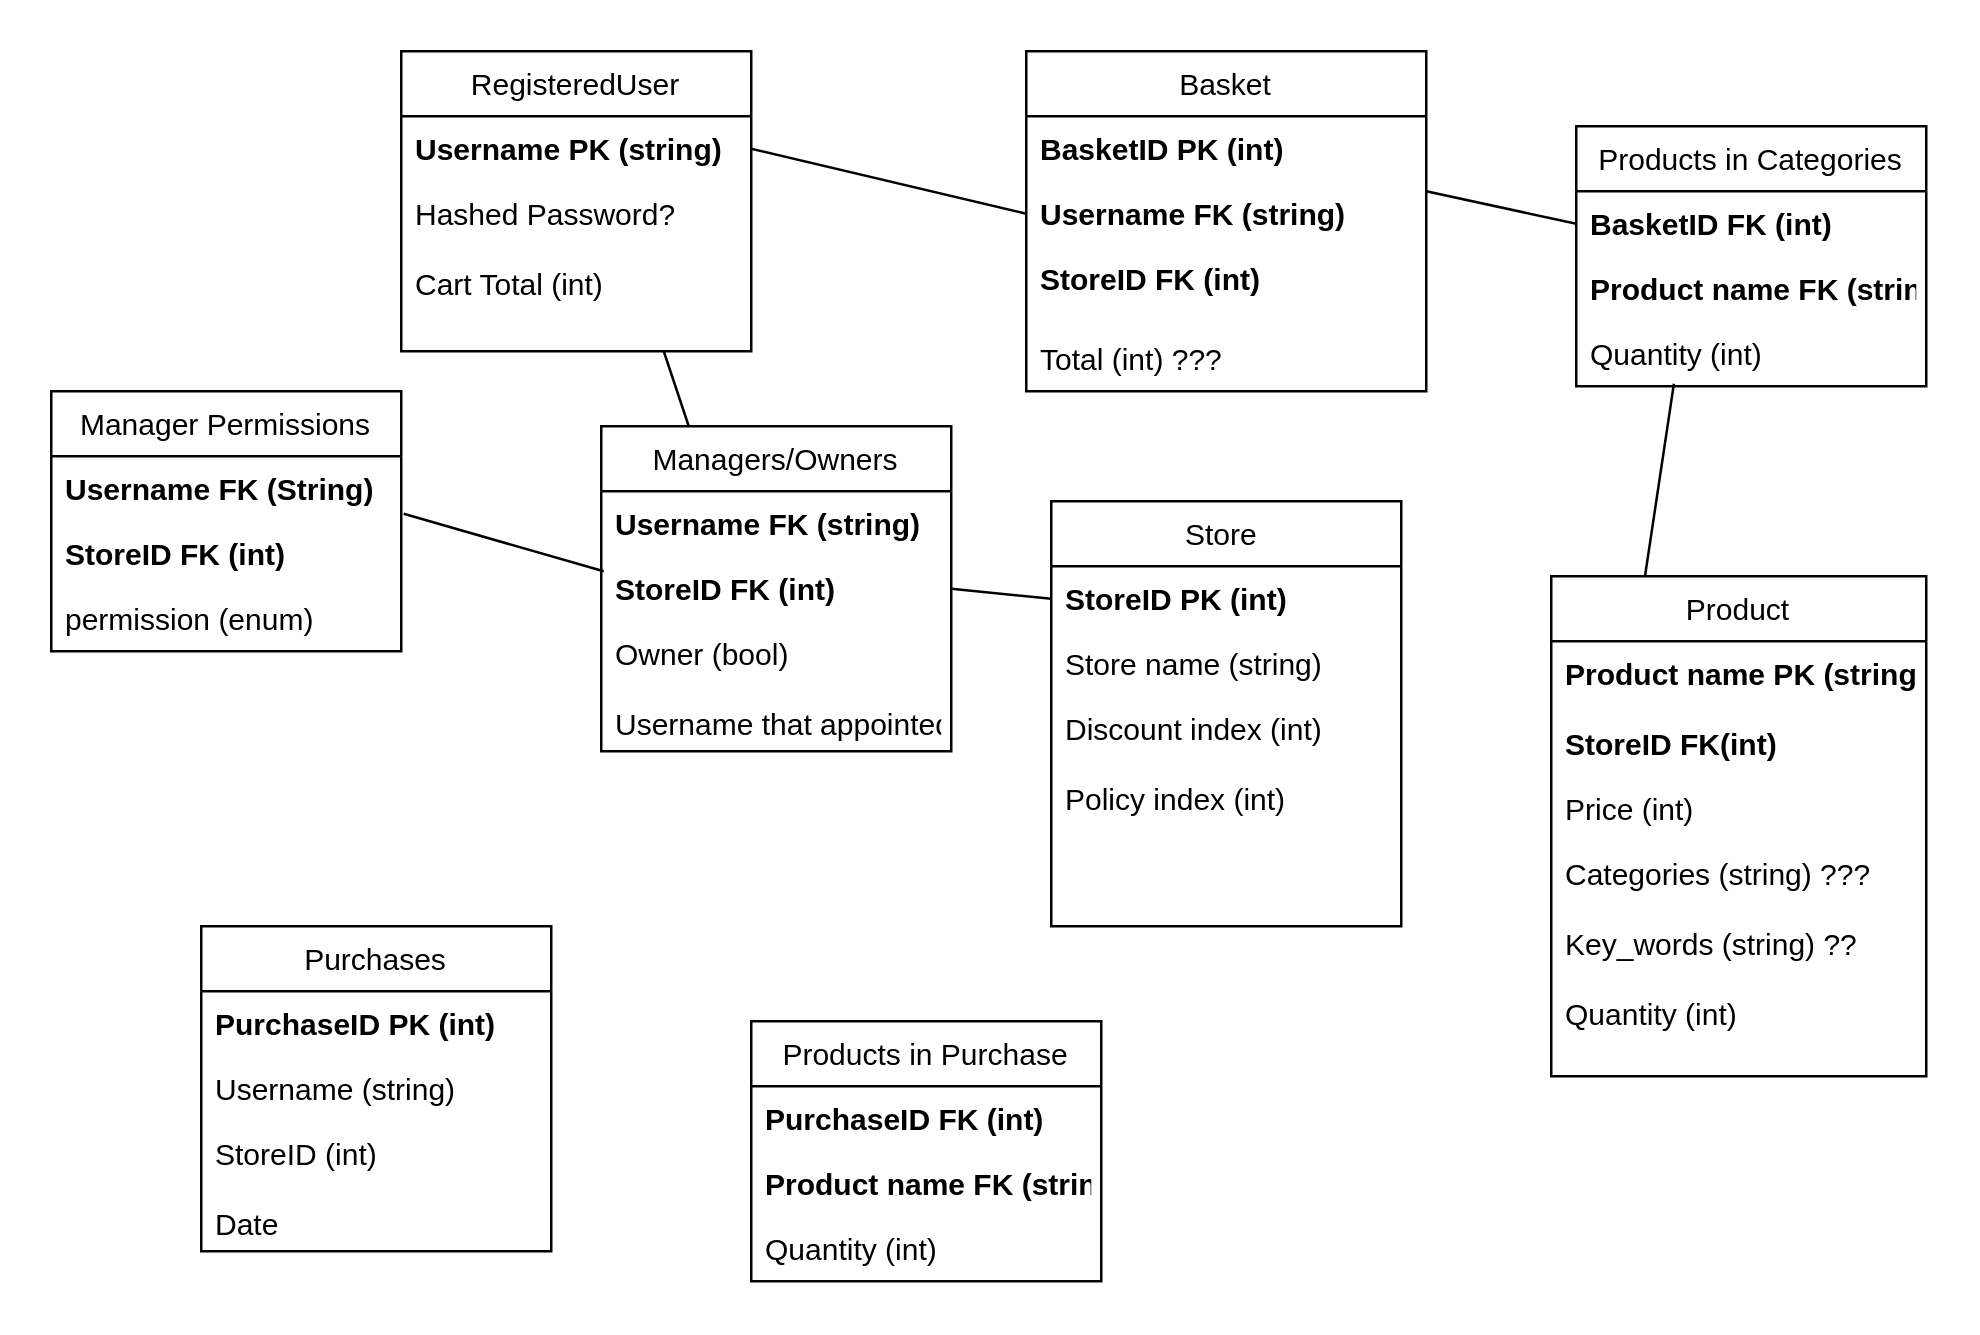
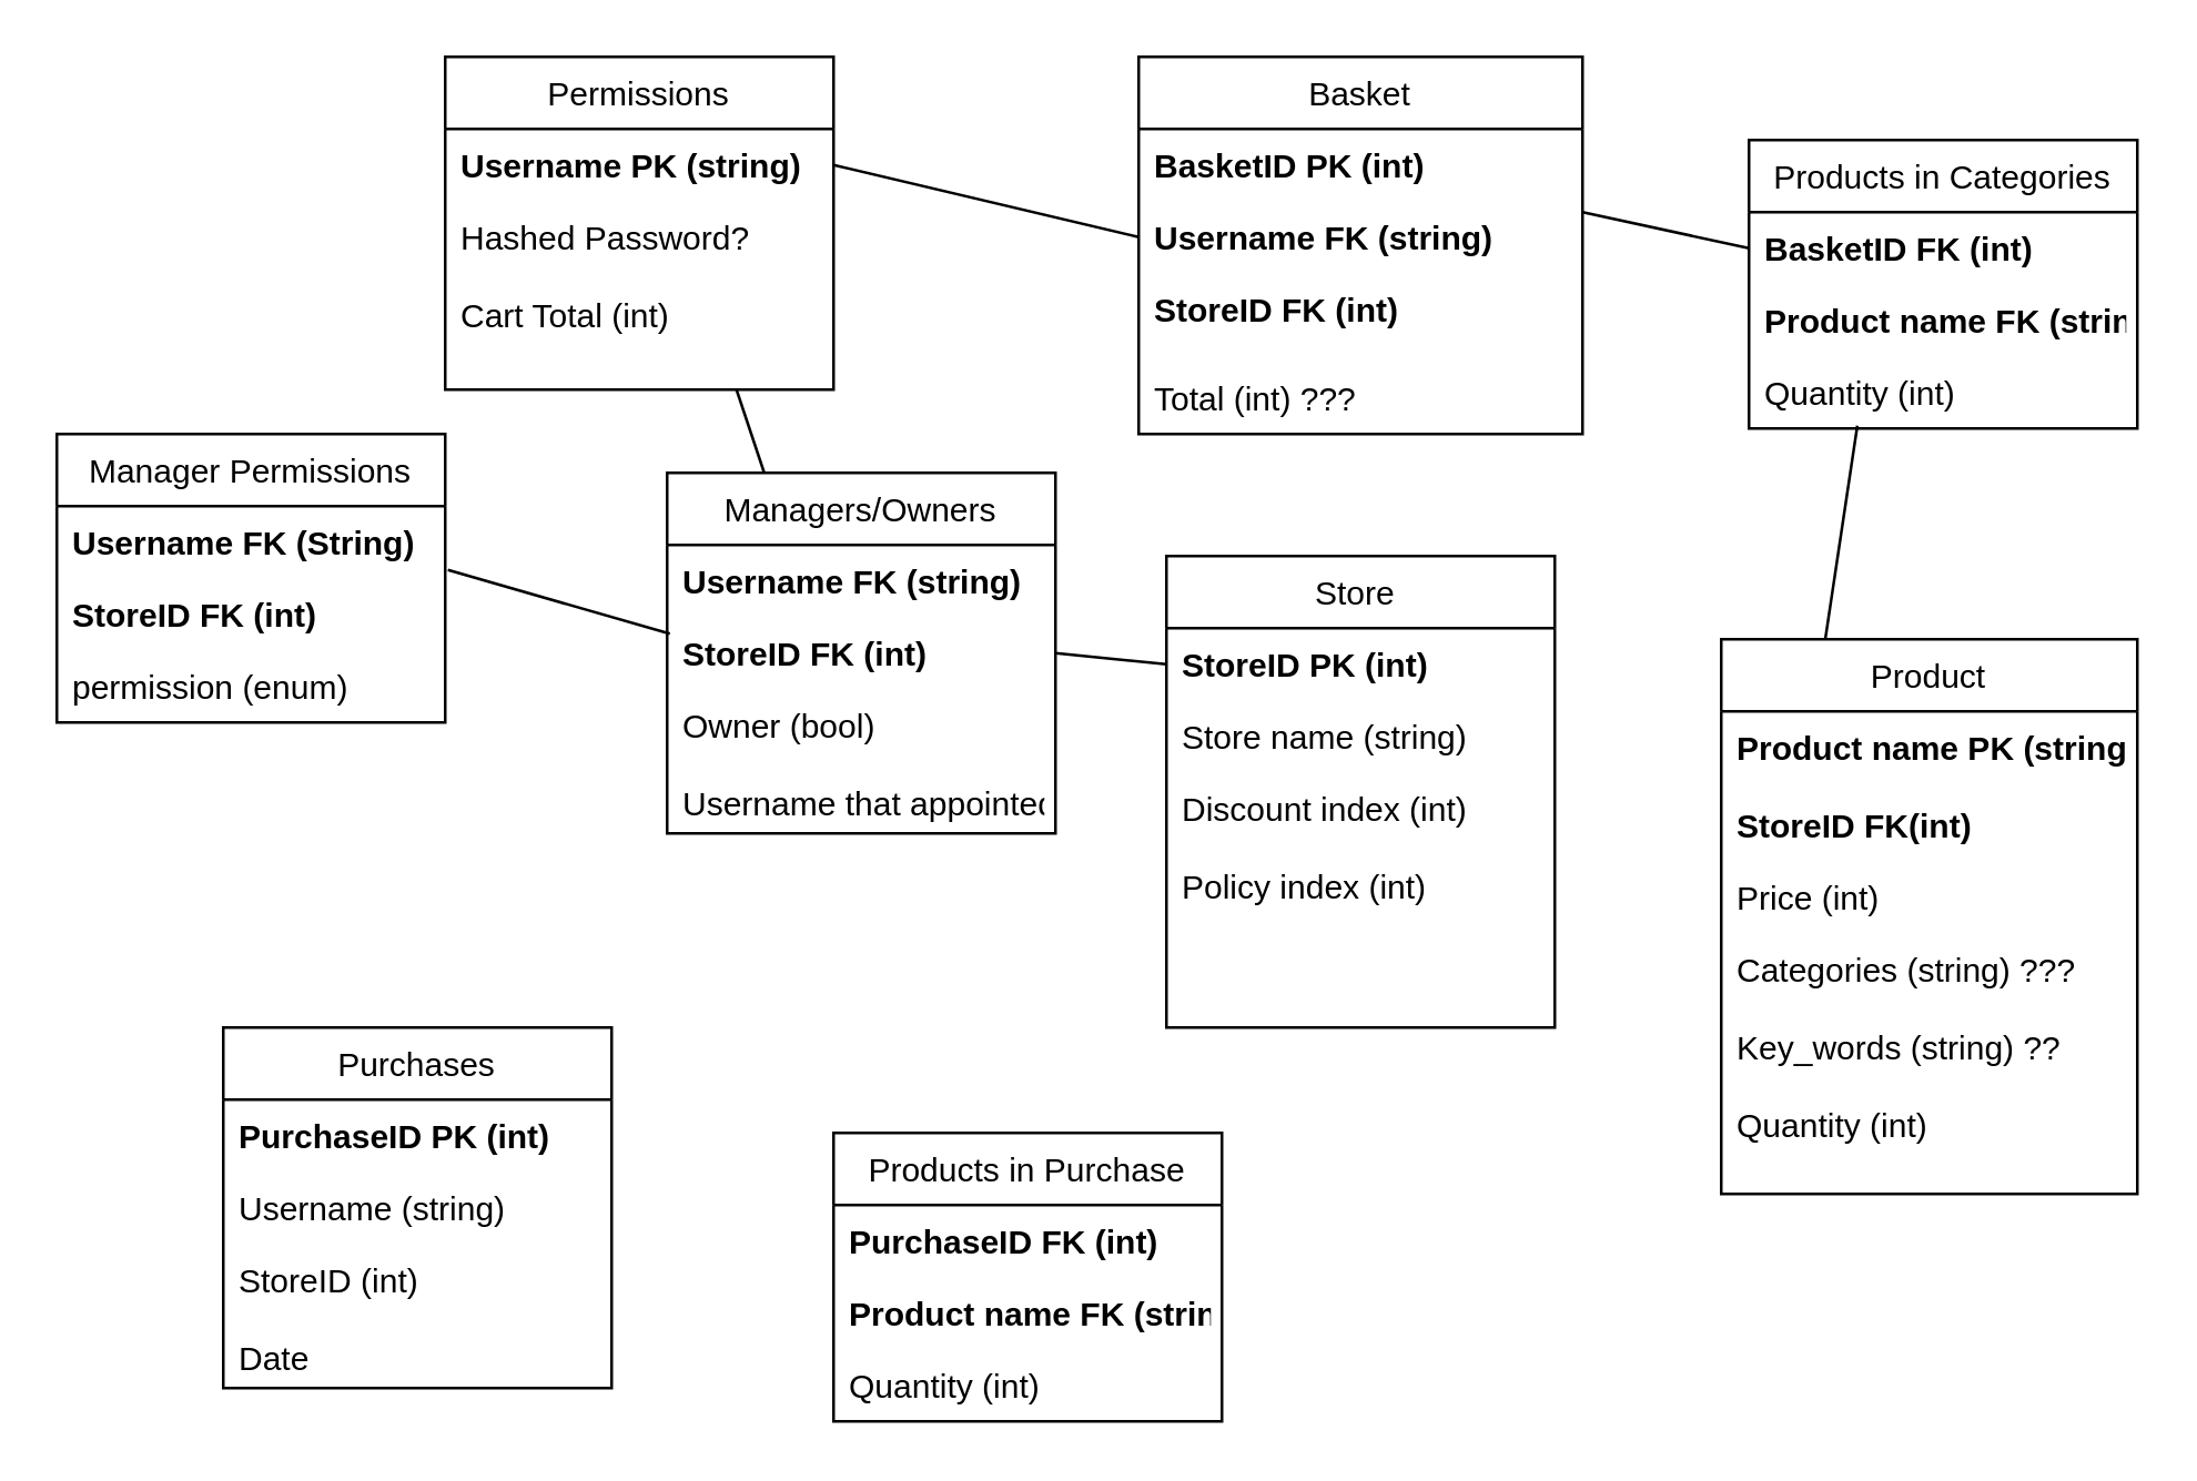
  <mxCell id="0" />
  <mxCell id="1" parent="0" />
  <mxCell id="2" value="Basket" style="swimlane;fontStyle=0;childLayout=stackLayout;horizontal=1;startSize=26;fillColor=none;horizontalStack=0;resizeParent=1;resizeParentMax=0;resizeLast=0;collapsible=1;marginBottom=0;" vertex="1" parent="1"><mxGeometry x="410" y="20" width="160" height="136" as="geometry" /></mxCell>
  <mxCell id="3" value="BasketID PK (int)" style="text;strokeColor=none;fillColor=none;align=left;verticalAlign=top;spacingLeft=4;spacingRight=4;overflow=hidden;rotatable=0;points=[[0,0.5],[1,0.5]];portConstraint=eastwest;fontStyle=1" vertex="1" parent="2"><mxGeometry y="26" width="160" height="26" as="geometry" /></mxCell>
  <mxCell id="4" value="Username FK (string)" style="text;strokeColor=none;fillColor=none;align=left;verticalAlign=top;spacingLeft=4;spacingRight=4;overflow=hidden;rotatable=0;points=[[0,0.5],[1,0.5]];portConstraint=eastwest;fontStyle=1" vertex="1" parent="2"><mxGeometry y="52" width="160" height="26" as="geometry" /></mxCell>
  <mxCell id="5" value="StoreID FK (int)" style="text;strokeColor=none;fillColor=none;align=left;verticalAlign=top;spacingLeft=4;spacingRight=4;overflow=hidden;rotatable=0;points=[[0,0.5],[1,0.5]];portConstraint=eastwest;fontStyle=1" vertex="1" parent="2"><mxGeometry y="78" width="160" height="32" as="geometry" /></mxCell>
  <mxCell id="6" value="Total (int) ???" style="text;strokeColor=none;fillColor=none;align=left;verticalAlign=top;spacingLeft=4;spacingRight=4;overflow=hidden;rotatable=0;points=[[0,0.5],[1,0.5]];portConstraint=eastwest;fontStyle=0" vertex="1" parent="2"><mxGeometry y="110" width="160" height="26" as="geometry" /></mxCell>
- <mxCell id="7" value="RegisteredUser" style="swimlane;fontStyle=0;childLayout=stackLayout;horizontal=1;startSize=26;fillColor=none;horizontalStack=0;resizeParent=1;resizeParentMax=0;resizeLast=0;collapsible=1;marginBottom=0;" vertex="1" parent="1"><mxGeometry x="160" y="20" width="140" height="120" as="geometry" /></mxCell>
+ <mxCell id="7" value="Permissions" style="swimlane;fontStyle=0;childLayout=stackLayout;horizontal=1;startSize=26;fillColor=none;horizontalStack=0;resizeParent=1;resizeParentMax=0;resizeLast=0;collapsible=1;marginBottom=0;" vertex="1" parent="1"><mxGeometry x="160" y="20" width="140" height="120" as="geometry" /></mxCell>
  <mxCell id="8" value="Username PK (string)" style="text;strokeColor=none;fillColor=none;align=left;verticalAlign=top;spacingLeft=4;spacingRight=4;overflow=hidden;rotatable=0;points=[[0,0.5],[1,0.5]];portConstraint=eastwest;fontStyle=1" vertex="1" parent="7"><mxGeometry y="26" width="140" height="26" as="geometry" /></mxCell>
  <mxCell id="9" value="Hashed Password?&#10;&#10;Cart Total (int) " style="text;strokeColor=none;fillColor=none;align=left;verticalAlign=top;spacingLeft=4;spacingRight=4;overflow=hidden;rotatable=0;points=[[0,0.5],[1,0.5]];portConstraint=eastwest;" vertex="1" parent="7"><mxGeometry y="52" width="140" height="68" as="geometry" /></mxCell>
  <mxCell id="10" value="" style="endArrow=none;html=1;exitX=1;exitY=0.5;exitDx=0;exitDy=0;entryX=0;entryY=0.5;entryDx=0;entryDy=0;" edge="1" parent="1" source="8" target="4"><mxGeometry width="50" height="50" relative="1" as="geometry"><mxPoint x="360" y="190" as="sourcePoint" /><mxPoint x="410" y="140" as="targetPoint" /></mxGeometry></mxCell>
  <mxCell id="11" value="" style="endArrow=none;html=1;entryX=0;entryY=0.5;entryDx=0;entryDy=0;exitX=1;exitY=0.154;exitDx=0;exitDy=0;exitPerimeter=0;" edge="1" parent="1" source="4" target="41"><mxGeometry width="50" height="50" relative="1" as="geometry"><mxPoint x="360" y="190" as="sourcePoint" /><mxPoint x="410" y="140" as="targetPoint" /></mxGeometry></mxCell>
  <mxCell id="12" value="" style="endArrow=none;html=1;entryX=0.279;entryY=0.962;entryDx=0;entryDy=0;exitX=0.25;exitY=0;exitDx=0;exitDy=0;entryPerimeter=0;" edge="1" parent="1" source="36" target="43"><mxGeometry width="50" height="50" relative="1" as="geometry"><mxPoint x="360" y="190" as="sourcePoint" /><mxPoint x="410" y="140" as="targetPoint" /></mxGeometry></mxCell>
  <mxCell id="13" value="" style="endArrow=none;html=1;exitX=0.25;exitY=0;exitDx=0;exitDy=0;" edge="1" parent="1" source="32"><mxGeometry width="50" height="50" relative="1" as="geometry"><mxPoint x="360" y="250" as="sourcePoint" /><mxPoint x="265" y="140" as="targetPoint" /></mxGeometry></mxCell>
  <mxCell id="14" value="" style="endArrow=none;html=1;entryX=1;entryY=0.5;entryDx=0;entryDy=0;exitX=0;exitY=0.5;exitDx=0;exitDy=0;" edge="1" parent="1" source="28" target="34"><mxGeometry width="50" height="50" relative="1" as="geometry"><mxPoint x="360" y="250" as="sourcePoint" /><mxPoint x="410" y="200" as="targetPoint" /></mxGeometry></mxCell>
  <mxCell id="15" value="Purchases" style="swimlane;fontStyle=0;childLayout=stackLayout;horizontal=1;startSize=26;fillColor=none;horizontalStack=0;resizeParent=1;resizeParentMax=0;resizeLast=0;collapsible=1;marginBottom=0;" vertex="1" parent="1"><mxGeometry x="80" y="370" width="140" height="130" as="geometry" /></mxCell>
  <mxCell id="16" value="PurchaseID PK (int)" style="text;strokeColor=none;fillColor=none;align=left;verticalAlign=top;spacingLeft=4;spacingRight=4;overflow=hidden;rotatable=0;points=[[0,0.5],[1,0.5]];portConstraint=eastwest;fontStyle=1" vertex="1" parent="15"><mxGeometry y="26" width="140" height="26" as="geometry" /></mxCell>
  <mxCell id="17" value="Username (string)" style="text;strokeColor=none;fillColor=none;align=left;verticalAlign=top;spacingLeft=4;spacingRight=4;overflow=hidden;rotatable=0;points=[[0,0.5],[1,0.5]];portConstraint=eastwest;" vertex="1" parent="15"><mxGeometry y="52" width="140" height="26" as="geometry" /></mxCell>
  <mxCell id="18" value="StoreID (int)&#10;&#10;Date" style="text;strokeColor=none;fillColor=none;align=left;verticalAlign=top;spacingLeft=4;spacingRight=4;overflow=hidden;rotatable=0;points=[[0,0.5],[1,0.5]];portConstraint=eastwest;" vertex="1" parent="15"><mxGeometry y="78" width="140" height="52" as="geometry" /></mxCell>
  <mxCell id="19" value="Products in Purchase" style="swimlane;fontStyle=0;childLayout=stackLayout;horizontal=1;startSize=26;fillColor=none;horizontalStack=0;resizeParent=1;resizeParentMax=0;resizeLast=0;collapsible=1;marginBottom=0;" vertex="1" parent="1"><mxGeometry x="300" y="408" width="140" height="104" as="geometry" /></mxCell>
  <mxCell id="20" value="PurchaseID FK (int)" style="text;strokeColor=none;fillColor=none;align=left;verticalAlign=top;spacingLeft=4;spacingRight=4;overflow=hidden;rotatable=0;points=[[0,0.5],[1,0.5]];portConstraint=eastwest;fontStyle=1" vertex="1" parent="19"><mxGeometry y="26" width="140" height="26" as="geometry" /></mxCell>
  <mxCell id="21" value="Product name FK (string)" style="text;strokeColor=none;fillColor=none;align=left;verticalAlign=top;spacingLeft=4;spacingRight=4;overflow=hidden;rotatable=0;points=[[0,0.5],[1,0.5]];portConstraint=eastwest;fontStyle=1" vertex="1" parent="19"><mxGeometry y="52" width="140" height="26" as="geometry" /></mxCell>
  <mxCell id="22" value="Quantity (int)" style="text;strokeColor=none;fillColor=none;align=left;verticalAlign=top;spacingLeft=4;spacingRight=4;overflow=hidden;rotatable=0;points=[[0,0.5],[1,0.5]];portConstraint=eastwest;" vertex="1" parent="19"><mxGeometry y="78" width="140" height="26" as="geometry" /></mxCell>
  <mxCell id="23" value="Manager Permissions" style="swimlane;fontStyle=0;childLayout=stackLayout;horizontal=1;startSize=26;fillColor=none;horizontalStack=0;resizeParent=1;resizeParentMax=0;resizeLast=0;collapsible=1;marginBottom=0;" vertex="1" parent="1"><mxGeometry x="20" y="156" width="140" height="104" as="geometry" /></mxCell>
  <mxCell id="24" value="Username FK (String)" style="text;strokeColor=none;fillColor=none;align=left;verticalAlign=top;spacingLeft=4;spacingRight=4;overflow=hidden;rotatable=0;points=[[0,0.5],[1,0.5]];portConstraint=eastwest;fontStyle=1" vertex="1" parent="23"><mxGeometry y="26" width="140" height="26" as="geometry" /></mxCell>
  <mxCell id="25" value="StoreID FK (int)" style="text;strokeColor=none;fillColor=none;align=left;verticalAlign=top;spacingLeft=4;spacingRight=4;overflow=hidden;rotatable=0;points=[[0,0.5],[1,0.5]];portConstraint=eastwest;fontStyle=1" vertex="1" parent="23"><mxGeometry y="52" width="140" height="26" as="geometry" /></mxCell>
  <mxCell id="26" value="permission (enum)" style="text;strokeColor=none;fillColor=none;align=left;verticalAlign=top;spacingLeft=4;spacingRight=4;overflow=hidden;rotatable=0;points=[[0,0.5],[1,0.5]];portConstraint=eastwest;" vertex="1" parent="23"><mxGeometry y="78" width="140" height="26" as="geometry" /></mxCell>
  <mxCell id="27" value="Store " style="swimlane;fontStyle=0;childLayout=stackLayout;horizontal=1;startSize=26;fillColor=none;horizontalStack=0;resizeParent=1;resizeParentMax=0;resizeLast=0;collapsible=1;marginBottom=0;" vertex="1" parent="1"><mxGeometry x="420" y="200" width="140" height="170" as="geometry" /></mxCell>
  <mxCell id="28" value="StoreID PK (int)" style="text;strokeColor=none;fillColor=none;align=left;verticalAlign=top;spacingLeft=4;spacingRight=4;overflow=hidden;rotatable=0;points=[[0,0.5],[1,0.5]];portConstraint=eastwest;fontStyle=1" vertex="1" parent="27"><mxGeometry y="26" width="140" height="26" as="geometry" /></mxCell>
  <mxCell id="29" value="Store name (string)" style="text;strokeColor=none;fillColor=none;align=left;verticalAlign=top;spacingLeft=4;spacingRight=4;overflow=hidden;rotatable=0;points=[[0,0.5],[1,0.5]];portConstraint=eastwest;" vertex="1" parent="27"><mxGeometry y="52" width="140" height="26" as="geometry" /></mxCell>
  <mxCell id="30" value="Discount index (int)&#10;&#10;Policy index (int)" style="text;strokeColor=none;fillColor=none;align=left;verticalAlign=top;spacingLeft=4;spacingRight=4;overflow=hidden;rotatable=0;points=[[0,0.5],[1,0.5]];portConstraint=eastwest;" vertex="1" parent="27"><mxGeometry y="78" width="140" height="92" as="geometry" /></mxCell>
  <mxCell id="31" value="" style="endArrow=none;html=1;entryX=1.007;entryY=0.885;entryDx=0;entryDy=0;exitX=0.007;exitY=0.231;exitDx=0;exitDy=0;entryPerimeter=0;exitPerimeter=0;" edge="1" parent="1" source="34" target="24"><mxGeometry width="50" height="50" relative="1" as="geometry"><mxPoint x="265" y="180" as="sourcePoint" /><mxPoint x="216.06" y="152.992" as="targetPoint" /></mxGeometry></mxCell>
  <mxCell id="32" value="Managers/Owners" style="swimlane;fontStyle=0;childLayout=stackLayout;horizontal=1;startSize=26;fillColor=none;horizontalStack=0;resizeParent=1;resizeParentMax=0;resizeLast=0;collapsible=1;marginBottom=0;" vertex="1" parent="1"><mxGeometry x="240" y="170" width="140" height="130" as="geometry" /></mxCell>
  <mxCell id="33" value="Username FK (string)" style="text;strokeColor=none;fillColor=none;align=left;verticalAlign=top;spacingLeft=4;spacingRight=4;overflow=hidden;rotatable=0;points=[[0,0.5],[1,0.5]];portConstraint=eastwest;fontStyle=1" vertex="1" parent="32"><mxGeometry y="26" width="140" height="26" as="geometry" /></mxCell>
  <mxCell id="34" value="StoreID FK (int)" style="text;strokeColor=none;fillColor=none;align=left;verticalAlign=top;spacingLeft=4;spacingRight=4;overflow=hidden;rotatable=0;points=[[0,0.5],[1,0.5]];portConstraint=eastwest;fontStyle=1" vertex="1" parent="32"><mxGeometry y="52" width="140" height="26" as="geometry" /></mxCell>
  <mxCell id="35" value="Owner (bool) &#10;&#10;Username that appointed" style="text;strokeColor=none;fillColor=none;align=left;verticalAlign=top;spacingLeft=4;spacingRight=4;overflow=hidden;rotatable=0;points=[[0,0.5],[1,0.5]];portConstraint=eastwest;" vertex="1" parent="32"><mxGeometry y="78" width="140" height="52" as="geometry" /></mxCell>
  <mxCell id="36" value="Product" style="swimlane;fontStyle=0;childLayout=stackLayout;horizontal=1;startSize=26;fillColor=none;horizontalStack=0;resizeParent=1;resizeParentMax=0;resizeLast=0;collapsible=1;marginBottom=0;" vertex="1" parent="1"><mxGeometry x="620" y="230" width="150" height="200" as="geometry" /></mxCell>
  <mxCell id="37" value="Product name PK (string)&#10;&#10;StoreID FK(int)" style="text;strokeColor=none;fillColor=none;align=left;verticalAlign=top;spacingLeft=4;spacingRight=4;overflow=hidden;rotatable=0;points=[[0,0.5],[1,0.5]];portConstraint=eastwest;fontStyle=1" vertex="1" parent="36"><mxGeometry y="26" width="150" height="54" as="geometry" /></mxCell>
  <mxCell id="38" value="Price (int)" style="text;strokeColor=none;fillColor=none;align=left;verticalAlign=top;spacingLeft=4;spacingRight=4;overflow=hidden;rotatable=0;points=[[0,0.5],[1,0.5]];portConstraint=eastwest;" vertex="1" parent="36"><mxGeometry y="80" width="150" height="26" as="geometry" /></mxCell>
  <mxCell id="39" value="Categories (string) ???&#10;&#10;Key_words (string) ??&#10;&#10;Quantity (int) " style="text;strokeColor=none;fillColor=none;align=left;verticalAlign=top;spacingLeft=4;spacingRight=4;overflow=hidden;rotatable=0;points=[[0,0.5],[1,0.5]];portConstraint=eastwest;" vertex="1" parent="36"><mxGeometry y="106" width="150" height="94" as="geometry" /></mxCell>
  <mxCell id="40" value="Products in Categories" style="swimlane;fontStyle=0;childLayout=stackLayout;horizontal=1;startSize=26;fillColor=none;horizontalStack=0;resizeParent=1;resizeParentMax=0;resizeLast=0;collapsible=1;marginBottom=0;" vertex="1" parent="1"><mxGeometry x="630" y="50" width="140" height="104" as="geometry" /></mxCell>
  <mxCell id="41" value="BasketID FK (int)" style="text;strokeColor=none;fillColor=none;align=left;verticalAlign=top;spacingLeft=4;spacingRight=4;overflow=hidden;rotatable=0;points=[[0,0.5],[1,0.5]];portConstraint=eastwest;fontStyle=1" vertex="1" parent="40"><mxGeometry y="26" width="140" height="26" as="geometry" /></mxCell>
  <mxCell id="42" value="Product name FK (string)" style="text;strokeColor=none;fillColor=none;align=left;verticalAlign=top;spacingLeft=4;spacingRight=4;overflow=hidden;rotatable=0;points=[[0,0.5],[1,0.5]];portConstraint=eastwest;fontStyle=1" vertex="1" parent="40"><mxGeometry y="52" width="140" height="26" as="geometry" /></mxCell>
  <mxCell id="43" value="Quantity (int)" style="text;strokeColor=none;fillColor=none;align=left;verticalAlign=top;spacingLeft=4;spacingRight=4;overflow=hidden;rotatable=0;points=[[0,0.5],[1,0.5]];portConstraint=eastwest;" vertex="1" parent="40"><mxGeometry y="78" width="140" height="26" as="geometry" /></mxCell>
